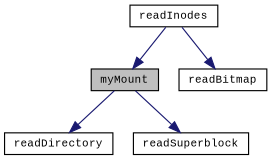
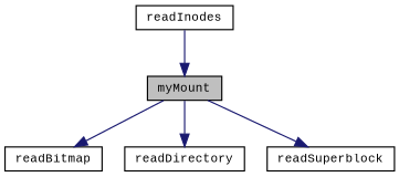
  digraph {
    fontname="Liberation Mono"
    rankdir=TB
    node [color=black fillcolor=white fontname="Liberation Mono" fontsize=10 shape=record style=filled]
    edge [color=midnightblue fontname="Liberation Mono" fontsize=10 labelfontname=Helvetica labelfontsize=10 style=solid]
    n1 [fillcolor=grey75 fontcolor=black height=0.2 label=myMount width=0.4]
    n2 [height=0.2 label=readBitmap width=0.4]
    n3 [height=0.2 label=readDirectory width=0.4]
    n4 [height=0.2 label=readSuperblock width=0.4]
    n5 [height=0.2 label=readInodes width=0.4]
-   n5 -> n2
+   n1 -> n2
    n1 -> n3
    n1 -> n4
    n5 -> n1
  }
